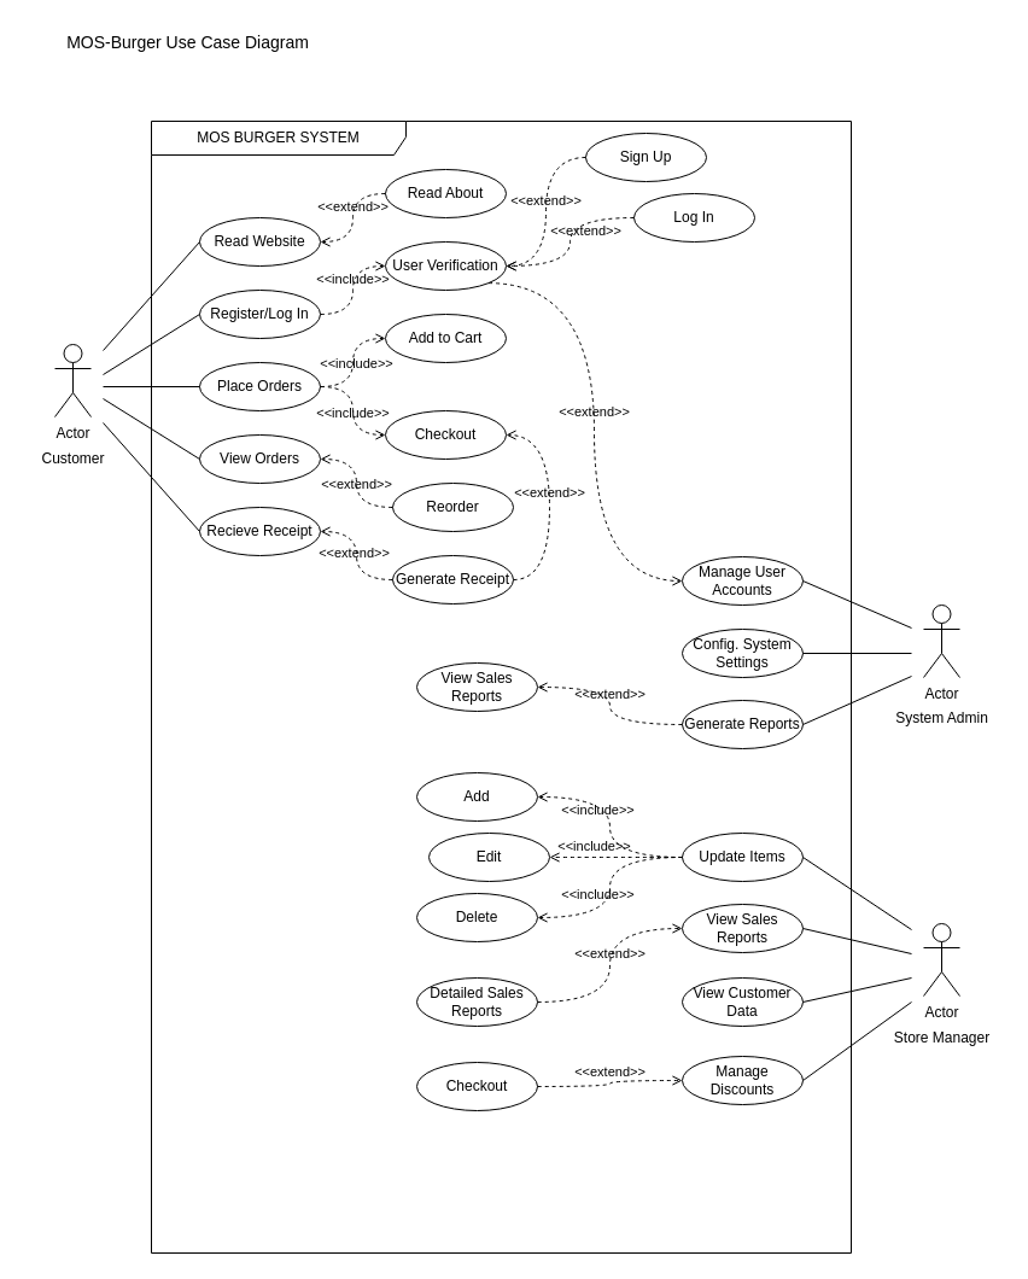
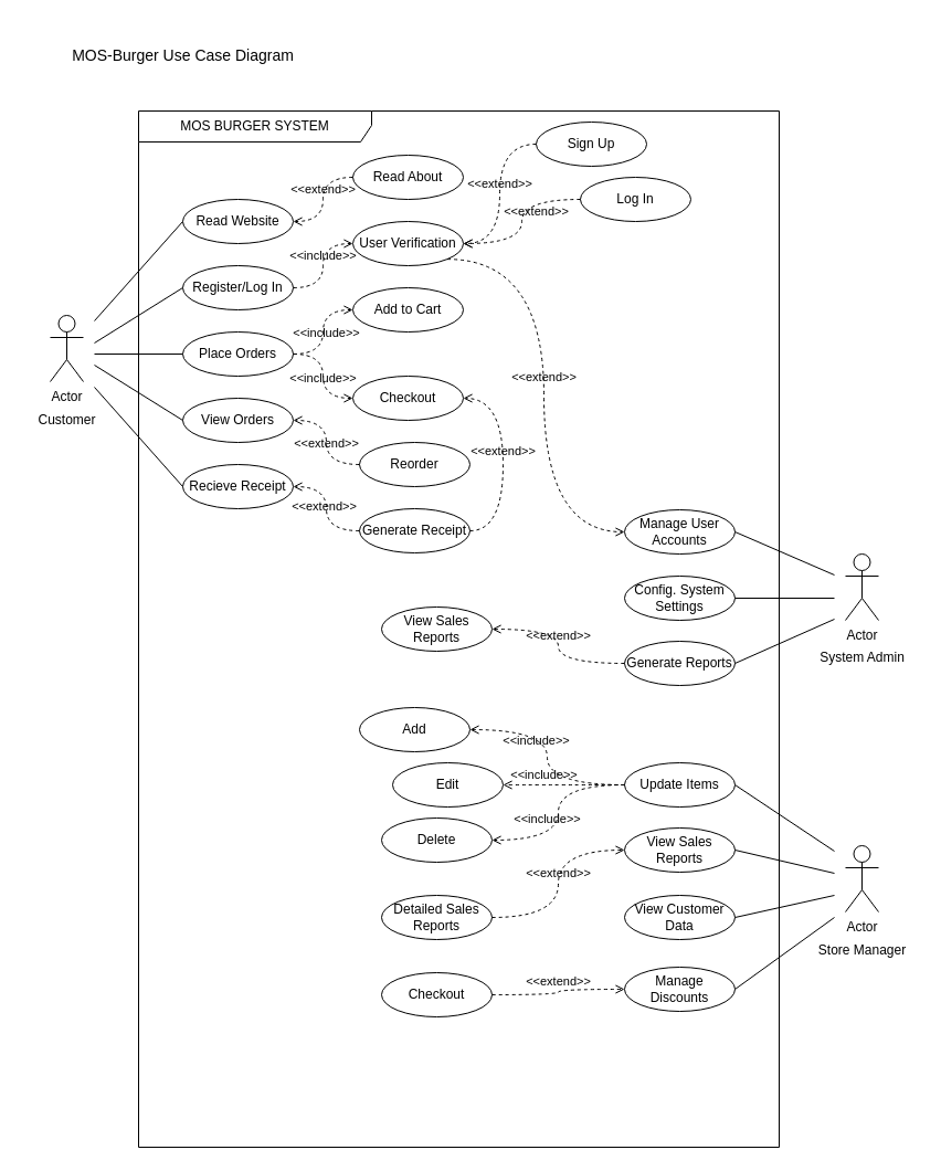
  <mxCell id="0" />
  <mxCell id="1" parent="0" />
  <mxCell id="2" value="MOS BURGER SYSTEM" style="shape=umlFrame;whiteSpace=wrap;html=1;pointerEvents=0;width=211;height=28;align=center;" vertex="1" parent="1"><mxGeometry x="125" y="100" width="580" height="938" as="geometry" /></mxCell>
  <mxCell id="3" value="Actor" style="shape=umlActor;verticalLabelPosition=bottom;verticalAlign=top;html=1;" vertex="1" parent="1"><mxGeometry x="45" y="285" width="30" height="60" as="geometry" /></mxCell>
  <mxCell id="4" value="Actor" style="shape=umlActor;verticalLabelPosition=bottom;verticalAlign=top;html=1;" vertex="1" parent="1"><mxGeometry x="765" y="765" width="30" height="60" as="geometry" /></mxCell>
- <mxCell id="5" value="&lt;font style=&quot;font-size: 14px;&quot;&gt;MOS-Burger Use Case Diagram&lt;/font&gt;" style="text;html=1;align=center;verticalAlign=middle;resizable=0;points=[];autosize=1;strokeColor=none;fillColor=none;" vertex="1" parent="1"><mxGeometry x="45" y="20" width="220" height="30" as="geometry" /></mxCell>
+ <mxCell id="5" value="&lt;font style=&quot;font-size: 14px;&quot;&gt;MOS-Burger Use Case Diagram&lt;/font&gt;" style="text;html=1;align=center;verticalAlign=middle;resizable=0;points=[];autosize=1;strokeColor=none;fillColor=none;" vertex="1" parent="1"><mxGeometry x="55" y="35" width="220" height="30" as="geometry" /></mxCell>
  <mxCell id="6" value="Customer" style="text;html=1;align=center;verticalAlign=middle;resizable=0;points=[];autosize=1;strokeColor=none;fillColor=none;" vertex="1" parent="1"><mxGeometry x="20" y="365" width="80" height="30" as="geometry" /></mxCell>
  <mxCell id="7" value="Store Manager" style="text;html=1;align=center;verticalAlign=middle;resizable=0;points=[];autosize=1;strokeColor=none;fillColor=none;" vertex="1" parent="1"><mxGeometry x="730" y="845" width="100" height="30" as="geometry" /></mxCell>
  <mxCell id="8" value="Read Website" style="ellipse;whiteSpace=wrap;html=1;" vertex="1" parent="1"><mxGeometry x="165" y="180" width="100" height="40" as="geometry" /></mxCell>
  <mxCell id="9" value="Register/Log In" style="ellipse;whiteSpace=wrap;html=1;" vertex="1" parent="1"><mxGeometry x="165" y="240" width="100" height="40" as="geometry" /></mxCell>
  <mxCell id="10" value="Place Orders" style="ellipse;whiteSpace=wrap;html=1;" vertex="1" parent="1"><mxGeometry x="165" y="300" width="100" height="40" as="geometry" /></mxCell>
  <mxCell id="11" value="View Orders" style="ellipse;whiteSpace=wrap;html=1;" vertex="1" parent="1"><mxGeometry x="165" y="360" width="100" height="40" as="geometry" /></mxCell>
  <mxCell id="12" value="Recieve Receipt" style="ellipse;whiteSpace=wrap;html=1;" vertex="1" parent="1"><mxGeometry x="165" y="420" width="100" height="40" as="geometry" /></mxCell>
  <mxCell id="13" value="" style="endArrow=none;html=1;rounded=0;entryX=0;entryY=0.5;entryDx=0;entryDy=0;" edge="1" parent="1" target="10"><mxGeometry width="50" height="50" relative="1" as="geometry"><mxPoint x="85" y="320" as="sourcePoint" /><mxPoint x="295" y="340" as="targetPoint" /></mxGeometry></mxCell>
  <mxCell id="14" value="" style="endArrow=none;html=1;rounded=0;entryX=0;entryY=0.5;entryDx=0;entryDy=0;" edge="1" parent="1" target="11"><mxGeometry width="50" height="50" relative="1" as="geometry"><mxPoint x="85" y="330" as="sourcePoint" /><mxPoint x="175" y="330" as="targetPoint" /></mxGeometry></mxCell>
  <mxCell id="15" value="" style="endArrow=none;html=1;rounded=0;entryX=0;entryY=0.5;entryDx=0;entryDy=0;" edge="1" parent="1" target="12"><mxGeometry width="50" height="50" relative="1" as="geometry"><mxPoint x="85" y="350" as="sourcePoint" /><mxPoint x="175" y="390" as="targetPoint" /></mxGeometry></mxCell>
  <mxCell id="16" value="" style="endArrow=none;html=1;rounded=0;entryX=0;entryY=0.5;entryDx=0;entryDy=0;" edge="1" parent="1" target="9"><mxGeometry width="50" height="50" relative="1" as="geometry"><mxPoint x="85" y="310" as="sourcePoint" /><mxPoint x="175" y="330" as="targetPoint" /></mxGeometry></mxCell>
  <mxCell id="17" value="" style="endArrow=none;html=1;rounded=0;entryX=0;entryY=0.5;entryDx=0;entryDy=0;" edge="1" parent="1" target="8"><mxGeometry width="50" height="50" relative="1" as="geometry"><mxPoint x="85" y="290" as="sourcePoint" /><mxPoint x="175" y="270" as="targetPoint" /></mxGeometry></mxCell>
  <mxCell id="18" value="Read About" style="ellipse;whiteSpace=wrap;html=1;" vertex="1" parent="1"><mxGeometry x="319" y="140" width="100" height="40" as="geometry" /></mxCell>
  <mxCell id="19" value="&amp;lt;&amp;lt;extend&amp;gt;&amp;gt;" style="html=1;verticalAlign=bottom;labelBackgroundColor=none;endArrow=open;endFill=0;dashed=1;rounded=0;entryX=1;entryY=0.5;entryDx=0;entryDy=0;exitX=0;exitY=0.5;exitDx=0;exitDy=0;edgeStyle=orthogonalEdgeStyle;curved=1;" edge="1" parent="1" source="18" target="8"><mxGeometry width="160" relative="1" as="geometry"><mxPoint x="215" y="230" as="sourcePoint" /><mxPoint x="375" y="230" as="targetPoint" /></mxGeometry></mxCell>
  <mxCell id="20" value="&amp;lt;&amp;lt;include&amp;gt;&amp;gt;" style="html=1;verticalAlign=bottom;labelBackgroundColor=none;endArrow=open;endFill=0;dashed=1;rounded=0;exitX=1;exitY=0.5;exitDx=0;exitDy=0;entryX=0;entryY=0.5;entryDx=0;entryDy=0;edgeStyle=orthogonalEdgeStyle;curved=1;" edge="1" parent="1" source="9" target="21"><mxGeometry width="160" relative="1" as="geometry"><mxPoint x="330" y="270" as="sourcePoint" /><mxPoint x="335" y="260" as="targetPoint" /></mxGeometry></mxCell>
  <mxCell id="21" value="User Verification" style="ellipse;whiteSpace=wrap;html=1;" vertex="1" parent="1"><mxGeometry x="319" y="200" width="100" height="40" as="geometry" /></mxCell>
  <mxCell id="22" value="Sign Up" style="ellipse;whiteSpace=wrap;html=1;" vertex="1" parent="1"><mxGeometry x="485" y="110" width="100" height="40" as="geometry" /></mxCell>
  <mxCell id="23" value="Log In" style="ellipse;whiteSpace=wrap;html=1;" vertex="1" parent="1"><mxGeometry x="525" y="160" width="100" height="40" as="geometry" /></mxCell>
  <mxCell id="24" value="&amp;lt;&amp;lt;extend&amp;gt;&amp;gt;" style="html=1;verticalAlign=bottom;labelBackgroundColor=none;endArrow=open;endFill=0;dashed=1;rounded=0;entryX=1;entryY=0.5;entryDx=0;entryDy=0;exitX=0;exitY=0.5;exitDx=0;exitDy=0;edgeStyle=orthogonalEdgeStyle;curved=1;" edge="1" parent="1" source="22" target="21"><mxGeometry width="160" relative="1" as="geometry"><mxPoint x="329" y="170" as="sourcePoint" /><mxPoint x="275" y="210" as="targetPoint" /></mxGeometry></mxCell>
  <mxCell id="25" value="&amp;lt;&amp;lt;extend&amp;gt;&amp;gt;" style="html=1;verticalAlign=bottom;labelBackgroundColor=none;endArrow=open;endFill=0;dashed=1;rounded=0;entryX=1;entryY=0.5;entryDx=0;entryDy=0;exitX=0;exitY=0.5;exitDx=0;exitDy=0;edgeStyle=orthogonalEdgeStyle;curved=1;" edge="1" parent="1" source="23" target="21"><mxGeometry y="13" width="160" relative="1" as="geometry"><mxPoint x="495" y="150" as="sourcePoint" /><mxPoint x="429" y="230" as="targetPoint" /><mxPoint as="offset" /></mxGeometry></mxCell>
  <mxCell id="26" value="Add to Cart" style="ellipse;whiteSpace=wrap;html=1;" vertex="1" parent="1"><mxGeometry x="319" y="260" width="100" height="40" as="geometry" /></mxCell>
  <mxCell id="27" value="Checkout" style="ellipse;whiteSpace=wrap;html=1;" vertex="1" parent="1"><mxGeometry x="319" y="340" width="100" height="40" as="geometry" /></mxCell>
  <mxCell id="28" value="&amp;lt;&amp;lt;include&amp;gt;&amp;gt;" style="html=1;verticalAlign=bottom;labelBackgroundColor=none;endArrow=open;endFill=0;dashed=1;rounded=0;exitX=1;exitY=0.5;exitDx=0;exitDy=0;entryX=0;entryY=0.5;entryDx=0;entryDy=0;edgeStyle=orthogonalEdgeStyle;curved=1;" edge="1" parent="1" source="10" target="26"><mxGeometry x="-0.213" y="-3" width="160" relative="1" as="geometry"><mxPoint x="275" y="270" as="sourcePoint" /><mxPoint x="329" y="230" as="targetPoint" /><Array as="points"><mxPoint x="292" y="320" /><mxPoint x="292" y="280" /></Array><mxPoint as="offset" /></mxGeometry></mxCell>
  <mxCell id="29" value="&amp;lt;&amp;lt;include&amp;gt;&amp;gt;" style="html=1;verticalAlign=bottom;labelBackgroundColor=none;endArrow=open;endFill=0;dashed=1;rounded=0;exitX=1;exitY=0.5;exitDx=0;exitDy=0;entryX=0;entryY=0.5;entryDx=0;entryDy=0;edgeStyle=orthogonalEdgeStyle;curved=1;" edge="1" parent="1" source="10" target="27"><mxGeometry x="0.231" width="160" relative="1" as="geometry"><mxPoint x="235" y="330" as="sourcePoint" /><mxPoint x="375" y="330" as="targetPoint" /><mxPoint as="offset" /></mxGeometry></mxCell>
  <mxCell id="30" value="Reorder" style="ellipse;whiteSpace=wrap;html=1;" vertex="1" parent="1"><mxGeometry x="325" y="400" width="100" height="40" as="geometry" /></mxCell>
  <mxCell id="31" value="&amp;lt;&amp;lt;extend&amp;gt;&amp;gt;" style="html=1;verticalAlign=bottom;labelBackgroundColor=none;endArrow=open;endFill=0;dashed=1;rounded=0;exitX=0;exitY=0.5;exitDx=0;exitDy=0;entryX=1;entryY=0.5;entryDx=0;entryDy=0;edgeStyle=orthogonalEdgeStyle;curved=1;" edge="1" parent="1" source="30" target="11"><mxGeometry x="-0.2" width="160" relative="1" as="geometry"><mxPoint x="235" y="380" as="sourcePoint" /><mxPoint x="155" y="430" as="targetPoint" /><mxPoint as="offset" /></mxGeometry></mxCell>
  <mxCell id="32" value="Generate Receipt" style="ellipse;whiteSpace=wrap;html=1;" vertex="1" parent="1"><mxGeometry x="325" y="460" width="100" height="40" as="geometry" /></mxCell>
  <mxCell id="33" value="&amp;lt;&amp;lt;extend&amp;gt;&amp;gt;" style="html=1;verticalAlign=bottom;labelBackgroundColor=none;endArrow=open;endFill=0;dashed=1;rounded=0;entryX=1;entryY=0.5;entryDx=0;entryDy=0;exitX=0;exitY=0.5;exitDx=0;exitDy=0;edgeStyle=orthogonalEdgeStyle;curved=1;" edge="1" parent="1" source="32" target="12"><mxGeometry x="-0.139" y="2" width="160" relative="1" as="geometry"><mxPoint x="235" y="490" as="sourcePoint" /><mxPoint x="395" y="490" as="targetPoint" /><mxPoint as="offset" /></mxGeometry></mxCell>
  <mxCell id="34" value="Update Items" style="ellipse;whiteSpace=wrap;html=1;" vertex="1" parent="1"><mxGeometry x="565" y="690" width="100" height="40" as="geometry" /></mxCell>
  <mxCell id="35" value="View Sales Reports" style="ellipse;whiteSpace=wrap;html=1;" vertex="1" parent="1"><mxGeometry x="565" y="749" width="100" height="40" as="geometry" /></mxCell>
  <mxCell id="36" value="View Customer Data" style="ellipse;whiteSpace=wrap;html=1;" vertex="1" parent="1"><mxGeometry x="565" y="810" width="100" height="40" as="geometry" /></mxCell>
  <mxCell id="37" value="Manage Discounts" style="ellipse;whiteSpace=wrap;html=1;" vertex="1" parent="1"><mxGeometry x="565" y="875" width="100" height="40" as="geometry" /></mxCell>
  <mxCell id="38" value="" style="endArrow=none;html=1;rounded=0;entryX=1;entryY=0.5;entryDx=0;entryDy=0;" edge="1" parent="1" target="34"><mxGeometry width="50" height="50" relative="1" as="geometry"><mxPoint x="755" y="770" as="sourcePoint" /><mxPoint x="405" y="750" as="targetPoint" /></mxGeometry></mxCell>
  <mxCell id="39" value="" style="endArrow=none;html=1;rounded=0;entryX=1;entryY=0.5;entryDx=0;entryDy=0;" edge="1" parent="1" target="35"><mxGeometry width="50" height="50" relative="1" as="geometry"><mxPoint x="755" y="790" as="sourcePoint" /><mxPoint x="675" y="720" as="targetPoint" /></mxGeometry></mxCell>
  <mxCell id="40" value="" style="endArrow=none;html=1;rounded=0;entryX=1;entryY=0.5;entryDx=0;entryDy=0;" edge="1" parent="1" target="36"><mxGeometry width="50" height="50" relative="1" as="geometry"><mxPoint x="755" y="810" as="sourcePoint" /><mxPoint x="675" y="779" as="targetPoint" /></mxGeometry></mxCell>
  <mxCell id="41" value="" style="endArrow=none;html=1;rounded=0;entryX=1;entryY=0.5;entryDx=0;entryDy=0;" edge="1" parent="1" target="37"><mxGeometry width="50" height="50" relative="1" as="geometry"><mxPoint x="755" y="830" as="sourcePoint" /><mxPoint x="675" y="840" as="targetPoint" /></mxGeometry></mxCell>
  <mxCell id="42" value="Checkout" style="ellipse;whiteSpace=wrap;html=1;" vertex="1" parent="1"><mxGeometry x="345" y="880" width="100" height="40" as="geometry" /></mxCell>
  <mxCell id="43" value="&amp;lt;&amp;lt;extend&amp;gt;&amp;gt;" style="html=1;verticalAlign=bottom;labelBackgroundColor=none;endArrow=open;endFill=0;dashed=1;rounded=0;exitX=1;exitY=0.5;exitDx=0;exitDy=0;entryX=0;entryY=0.5;entryDx=0;entryDy=0;edgeStyle=orthogonalEdgeStyle;curved=1;" edge="1" parent="1" source="42" target="37"><mxGeometry width="160" relative="1" as="geometry"><mxPoint x="435" y="820" as="sourcePoint" /><mxPoint x="595" y="820" as="targetPoint" /></mxGeometry></mxCell>
  <mxCell id="44" value="&amp;lt;&amp;lt;extend&amp;gt;&amp;gt;" style="html=1;verticalAlign=bottom;labelBackgroundColor=none;endArrow=open;endFill=0;dashed=1;rounded=0;exitX=1;exitY=0.5;exitDx=0;exitDy=0;entryX=1;entryY=0.5;entryDx=0;entryDy=0;edgeStyle=orthogonalEdgeStyle;curved=1;" edge="1" parent="1" source="32" target="27"><mxGeometry width="160" relative="1" as="geometry"><mxPoint x="435" y="290" as="sourcePoint" /><mxPoint x="595" y="290" as="targetPoint" /><Array as="points"><mxPoint x="455" y="480" /><mxPoint x="455" y="360" /></Array></mxGeometry></mxCell>
- <mxCell id="45" value="Add" style="ellipse;whiteSpace=wrap;html=1;" vertex="1" parent="1"><mxGeometry x="345" y="640" width="100" height="40" as="geometry" /></mxCell>
+ <mxCell id="45" value="Add" style="ellipse;whiteSpace=wrap;html=1;" vertex="1" parent="1"><mxGeometry x="325" y="640" width="100" height="40" as="geometry" /></mxCell>
  <mxCell id="46" value="Edit" style="ellipse;whiteSpace=wrap;html=1;" vertex="1" parent="1"><mxGeometry x="355" y="690" width="100" height="40" as="geometry" /></mxCell>
  <mxCell id="47" value="Delete" style="ellipse;whiteSpace=wrap;html=1;" vertex="1" parent="1"><mxGeometry x="345" y="740" width="100" height="40" as="geometry" /></mxCell>
  <mxCell id="48" value="&amp;lt;&amp;lt;include&amp;gt;&amp;gt;" style="html=1;verticalAlign=bottom;labelBackgroundColor=none;endArrow=open;endFill=0;dashed=1;rounded=0;entryX=1;entryY=0.5;entryDx=0;entryDy=0;exitX=0;exitY=0.5;exitDx=0;exitDy=0;edgeStyle=orthogonalEdgeStyle;curved=1;" edge="1" parent="1" source="34" target="45"><mxGeometry x="0.059" y="10" width="160" relative="1" as="geometry"><mxPoint x="435" y="730" as="sourcePoint" /><mxPoint x="595" y="730" as="targetPoint" /><mxPoint as="offset" /></mxGeometry></mxCell>
  <mxCell id="49" value="&amp;lt;&amp;lt;include&amp;gt;&amp;gt;" style="html=1;verticalAlign=bottom;labelBackgroundColor=none;endArrow=open;endFill=0;dashed=1;rounded=0;entryX=1;entryY=0.5;entryDx=0;entryDy=0;exitX=0;exitY=0.5;exitDx=0;exitDy=0;edgeStyle=orthogonalEdgeStyle;curved=1;" edge="1" parent="1" source="34" target="46"><mxGeometry x="0.333" width="160" relative="1" as="geometry"><mxPoint x="575" y="720" as="sourcePoint" /><mxPoint x="455" y="670" as="targetPoint" /><mxPoint as="offset" /></mxGeometry></mxCell>
  <mxCell id="50" value="&amp;lt;&amp;lt;include&amp;gt;&amp;gt;" style="html=1;verticalAlign=bottom;labelBackgroundColor=none;endArrow=open;endFill=0;dashed=1;rounded=0;entryX=1;entryY=0.5;entryDx=0;entryDy=0;exitX=0;exitY=0.5;exitDx=0;exitDy=0;edgeStyle=orthogonalEdgeStyle;curved=1;" edge="1" parent="1" source="34" target="47"><mxGeometry x="0.412" y="-10" width="160" relative="1" as="geometry"><mxPoint x="575" y="720" as="sourcePoint" /><mxPoint x="455" y="720" as="targetPoint" /><mxPoint as="offset" /></mxGeometry></mxCell>
  <mxCell id="51" value="Detailed Sales Reports" style="ellipse;whiteSpace=wrap;html=1;" vertex="1" parent="1"><mxGeometry x="345" y="810" width="100" height="40" as="geometry" /></mxCell>
  <mxCell id="52" value="&amp;lt;&amp;lt;extend&amp;gt;&amp;gt;" style="html=1;verticalAlign=bottom;labelBackgroundColor=none;endArrow=open;endFill=0;dashed=1;rounded=0;exitX=1;exitY=0.5;exitDx=0;exitDy=0;entryX=0;entryY=0.5;entryDx=0;entryDy=0;edgeStyle=orthogonalEdgeStyle;curved=1;" edge="1" parent="1" source="51" target="35"><mxGeometry width="160" relative="1" as="geometry"><mxPoint x="415" y="905" as="sourcePoint" /><mxPoint x="575" y="905" as="targetPoint" /></mxGeometry></mxCell>
  <mxCell id="53" value="Actor" style="shape=umlActor;verticalLabelPosition=bottom;verticalAlign=top;html=1;" vertex="1" parent="1"><mxGeometry x="765" y="501" width="30" height="60" as="geometry" /></mxCell>
  <mxCell id="54" value="System Admin" style="text;html=1;align=center;verticalAlign=middle;resizable=0;points=[];autosize=1;strokeColor=none;fillColor=none;" vertex="1" parent="1"><mxGeometry x="730" y="580" width="100" height="30" as="geometry" /></mxCell>
  <mxCell id="55" value="Manage User Accounts" style="ellipse;whiteSpace=wrap;html=1;" vertex="1" parent="1"><mxGeometry x="565" y="461" width="100" height="40" as="geometry" /></mxCell>
  <mxCell id="56" value="Config. System Settings" style="ellipse;whiteSpace=wrap;html=1;" vertex="1" parent="1"><mxGeometry x="565" y="521" width="100" height="40" as="geometry" /></mxCell>
  <mxCell id="57" value="Generate Reports" style="ellipse;whiteSpace=wrap;html=1;" vertex="1" parent="1"><mxGeometry x="565" y="580" width="100" height="40" as="geometry" /></mxCell>
  <mxCell id="58" value="" style="endArrow=none;html=1;rounded=0;exitX=1;exitY=0.5;exitDx=0;exitDy=0;" edge="1" parent="1" source="56"><mxGeometry width="50" height="50" relative="1" as="geometry"><mxPoint x="485" y="530" as="sourcePoint" /><mxPoint x="755" y="541" as="targetPoint" /></mxGeometry></mxCell>
  <mxCell id="59" value="" style="endArrow=none;html=1;rounded=0;exitX=1;exitY=0.5;exitDx=0;exitDy=0;" edge="1" parent="1" source="57"><mxGeometry width="50" height="50" relative="1" as="geometry"><mxPoint x="675" y="551" as="sourcePoint" /><mxPoint x="755" y="560" as="targetPoint" /></mxGeometry></mxCell>
  <mxCell id="60" value="" style="endArrow=none;html=1;rounded=0;exitX=1;exitY=0.5;exitDx=0;exitDy=0;" edge="1" parent="1" source="55"><mxGeometry width="50" height="50" relative="1" as="geometry"><mxPoint x="675" y="551" as="sourcePoint" /><mxPoint x="755" y="520" as="targetPoint" /></mxGeometry></mxCell>
  <mxCell id="61" value="View Sales Reports" style="ellipse;whiteSpace=wrap;html=1;" vertex="1" parent="1"><mxGeometry x="345" y="549" width="100" height="40" as="geometry" /></mxCell>
  <mxCell id="62" value="&amp;lt;&amp;lt;extend&amp;gt;&amp;gt;" style="html=1;verticalAlign=bottom;labelBackgroundColor=none;endArrow=open;endFill=0;dashed=1;rounded=0;entryX=1;entryY=0.5;entryDx=0;entryDy=0;exitX=0;exitY=0.5;exitDx=0;exitDy=0;edgeStyle=orthogonalEdgeStyle;curved=1;" edge="1" parent="1" source="57" target="61"><mxGeometry width="160" relative="1" as="geometry"><mxPoint x="275" y="580" as="sourcePoint" /><mxPoint x="435" y="580" as="targetPoint" /></mxGeometry></mxCell>
  <mxCell id="63" value="&amp;lt;&amp;lt;extend&amp;gt;&amp;gt;" style="html=1;verticalAlign=bottom;labelBackgroundColor=none;endArrow=open;endFill=0;dashed=1;rounded=0;exitX=1;exitY=1;exitDx=0;exitDy=0;entryX=0;entryY=0.5;entryDx=0;entryDy=0;edgeStyle=orthogonalEdgeStyle;curved=1;" edge="1" parent="1" source="21" target="55"><mxGeometry width="160" relative="1" as="geometry"><mxPoint x="275" y="350" as="sourcePoint" /><mxPoint x="435" y="350" as="targetPoint" /></mxGeometry></mxCell>
